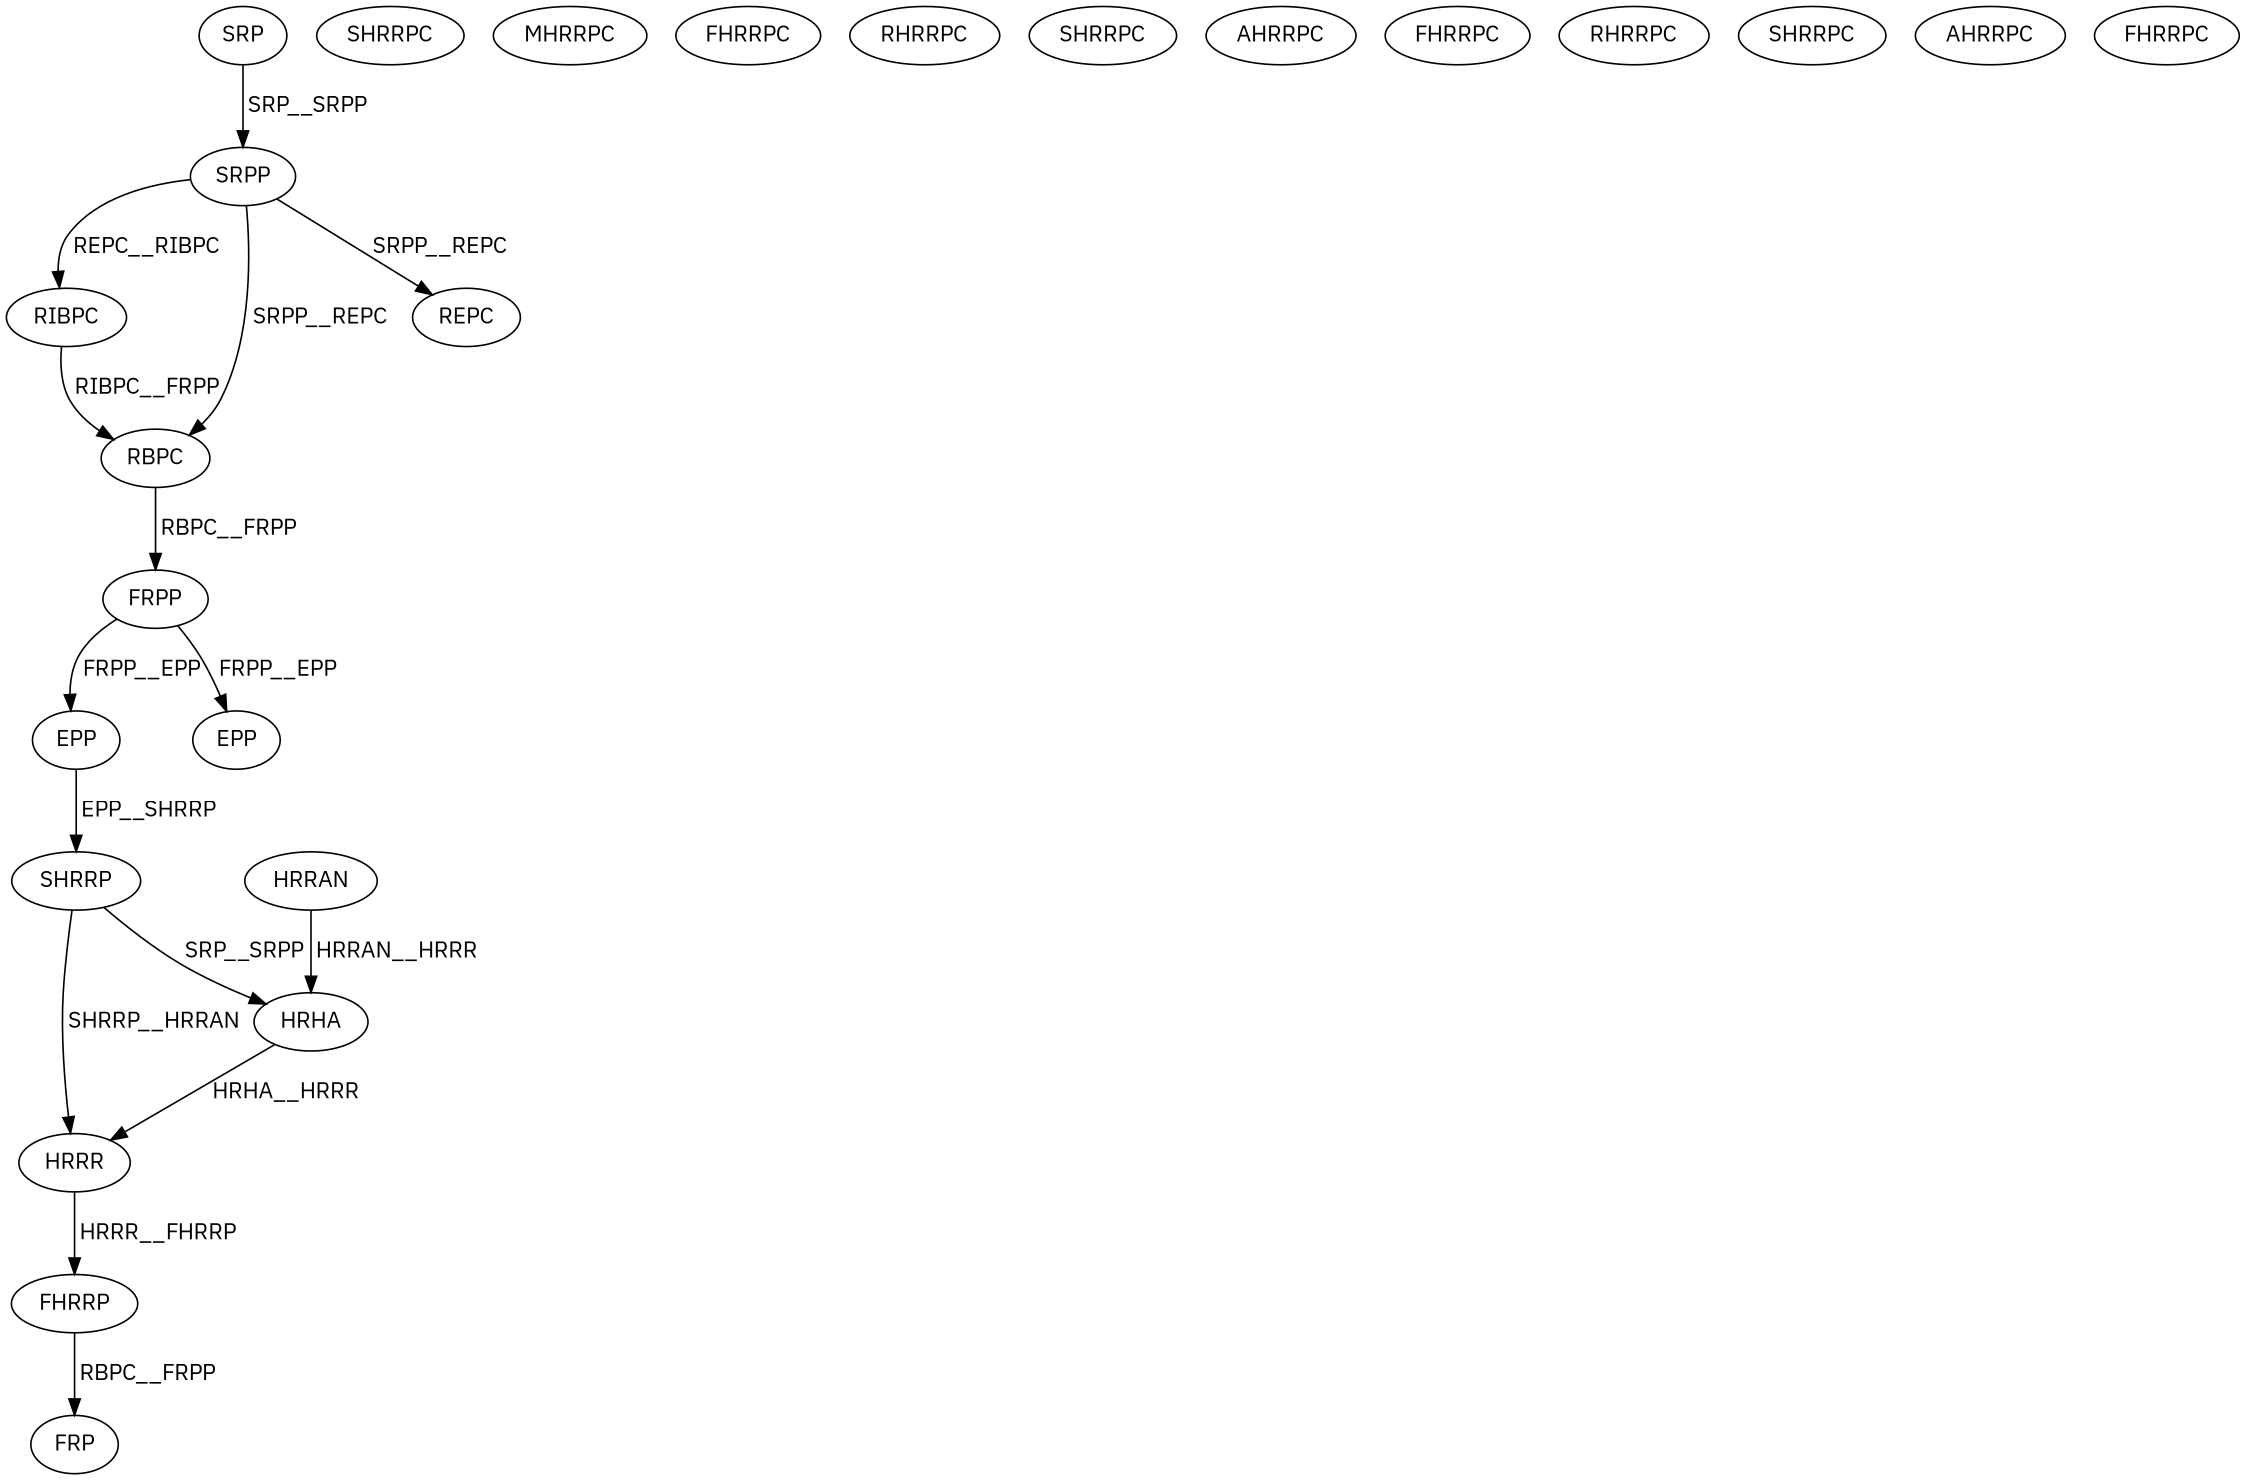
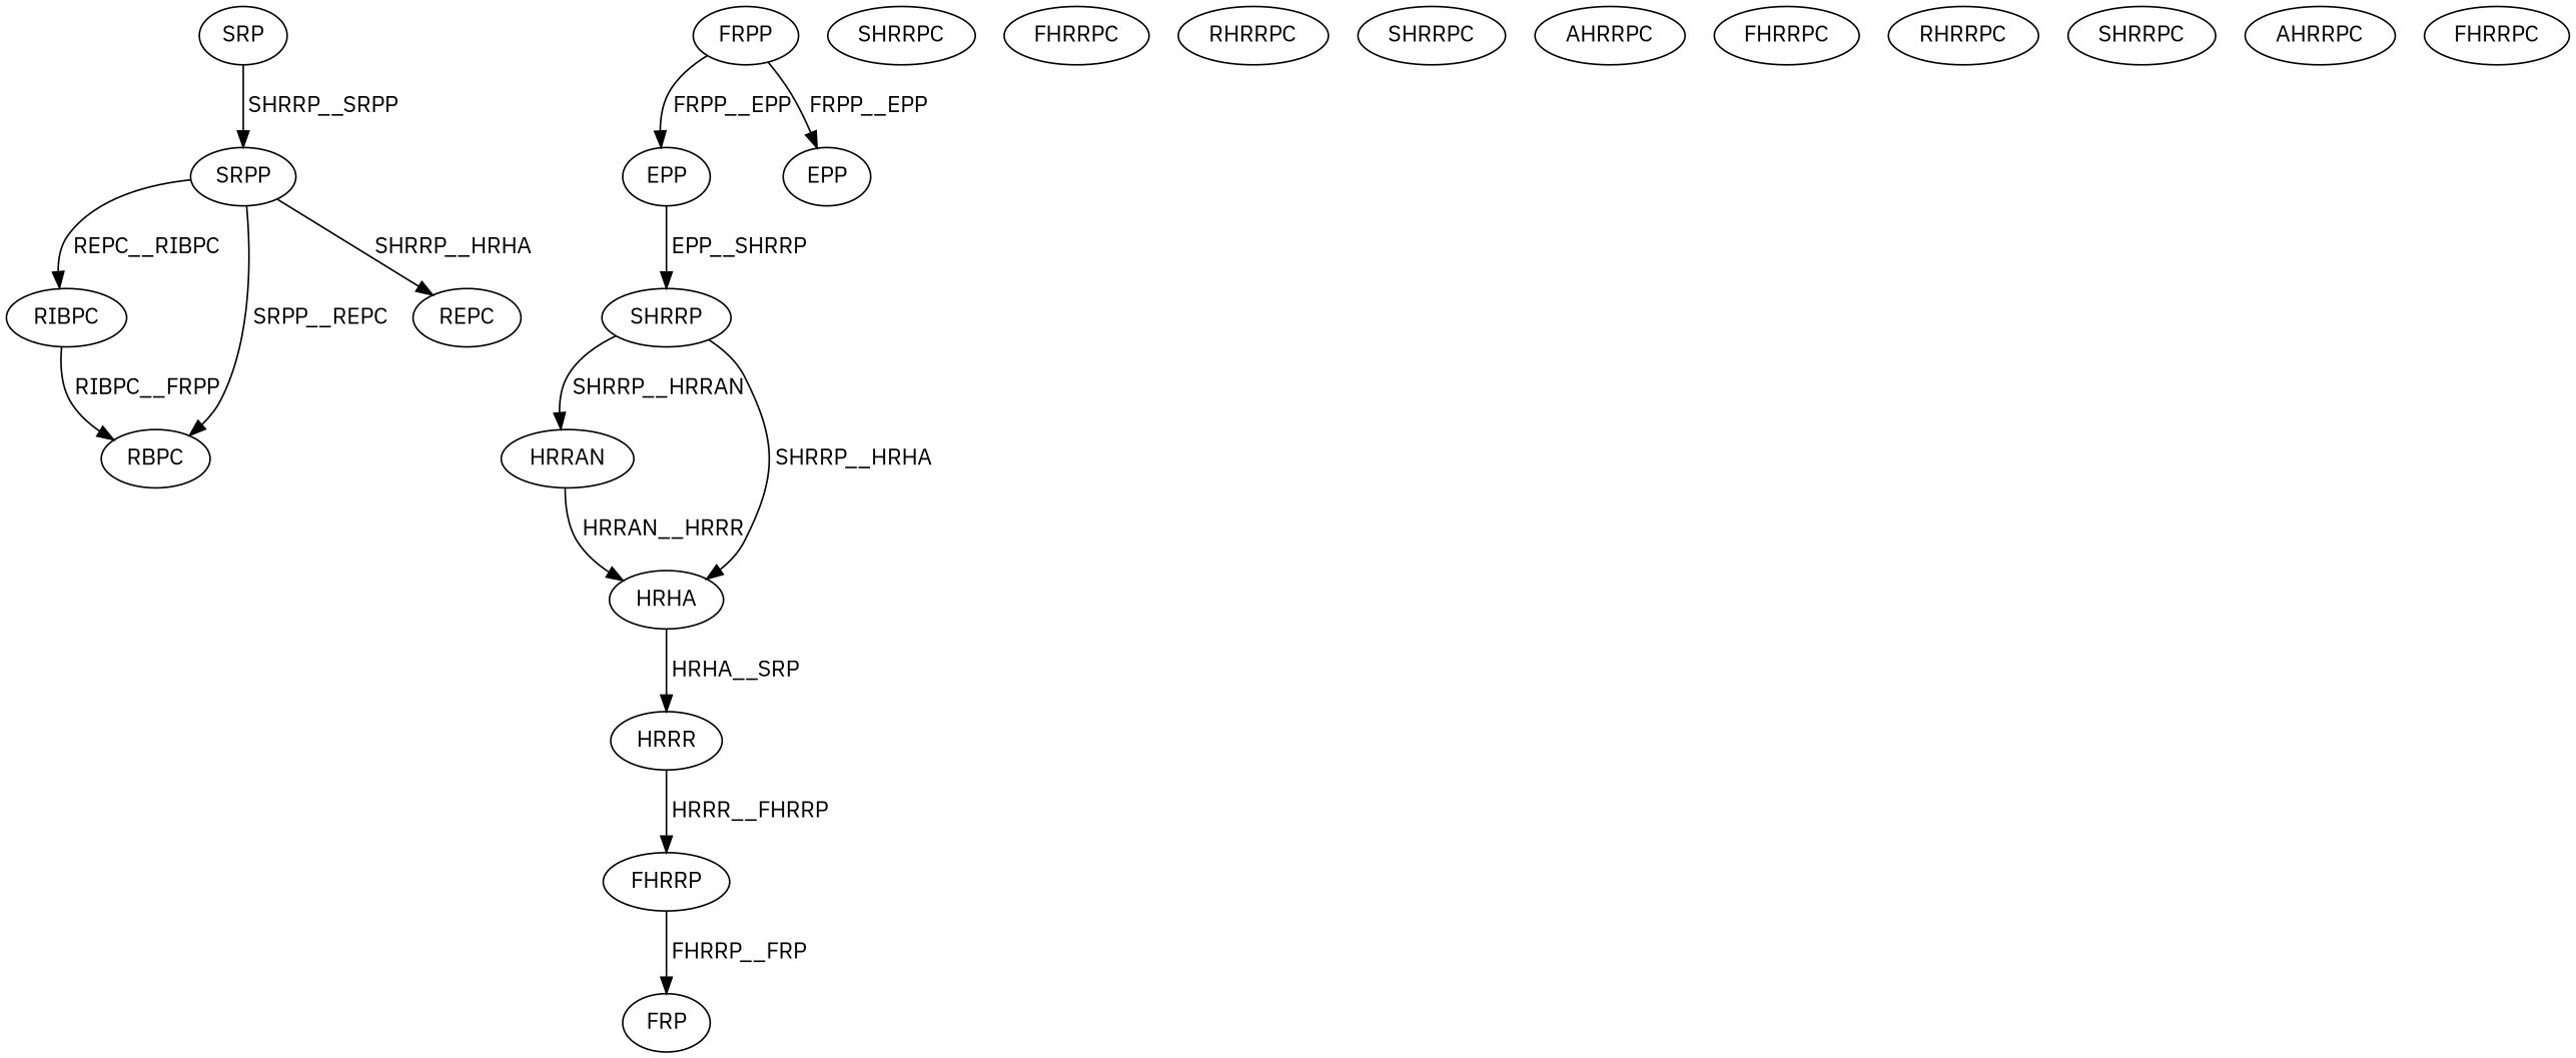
  digraph {
    fontname="IBM Plex Sans"
    node [color=black fontcolor=black fontname="IBM Plex Sans"]
    edge [color=black fontcolor=black fontname="IBM Plex Sans"]
    n1 [label=SRP]
    n2 [label=SRPP]
    n3 [label=RIBPC]
    n4 [label=RBPC]
    n5 [label=REPC]
    n6 [label=FRPP]
    n7 [label=EPP]
    n8 [label=EPP]
    n9 [label=SHRRP]
    n10 [label=HRRAN]
    n11 [label=HRHA]
    n12 [label=HRRR]
    n13 [label=FHRRP]
    n14 [label=SHRRPC]
-   n15 [label=MHRRPC]
    n16 [label=FHRRPC]
    n17 [label=RHRRPC]
    n18 [label=SHRRPC]
    n19 [label=AHRRPC]
    n20 [label=FHRRPC]
    n21 [label=RHRRPC]
    n22 [label=SHRRPC]
    n23 [label=AHRRPC]
    n24 [label=FHRRPC]
    n25 [label=FRP]
-   n1 -> n2 [label=" SRP__SRPP"]
+   n1 -> n2 [label=" SHRRP__SRPP"]
    n2 -> n3 [label=" REPC__RIBPC"]
    n2 -> n4 [label=" SRPP__REPC"]
-   n2 -> n5 [label=" SRPP__REPC"]
+   n2 -> n5 [label=" SHRRP__HRHA"]
    n3 -> n4 [label=" RIBPC__FRPP"]
-   n4 -> n6 [label=" RBPC__FRPP"]
    n6 -> n7 [label=" FRPP__EPP"]
    n6 -> n8 [label=" FRPP__EPP"]
    n7 -> n9 [label=" EPP__SHRRP"]
-   n9 -> n12 [label=" SHRRP__HRRAN"]
-   n9 -> n11 [label=" SRP__SRPP"]
+   n9 -> n10 [label=" SHRRP__HRRAN"]
+   n9 -> n11 [label=" SHRRP__HRHA"]
    n10 -> n11 [label=" HRRAN__HRRR"]
-   n11 -> n12 [label=" HRHA__HRRR"]
+   n11 -> n12 [label=" HRHA__SRP"]
    n12 -> n13 [label=" HRRR__FHRRP"]
-   n13 -> n25 [label=" RBPC__FRPP"]
+   n13 -> n25 [label=" FHRRP__FRP"]
  }
